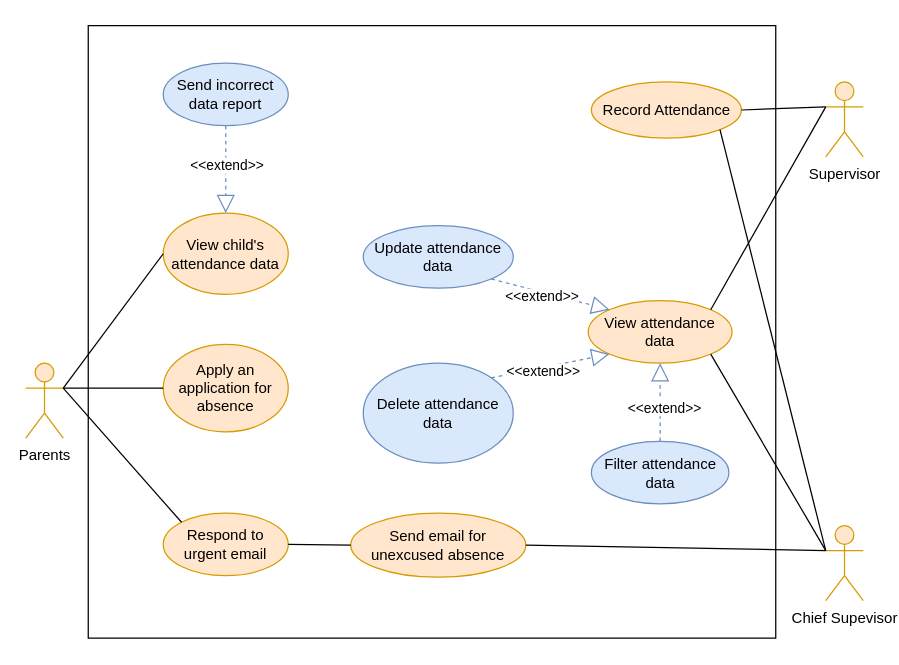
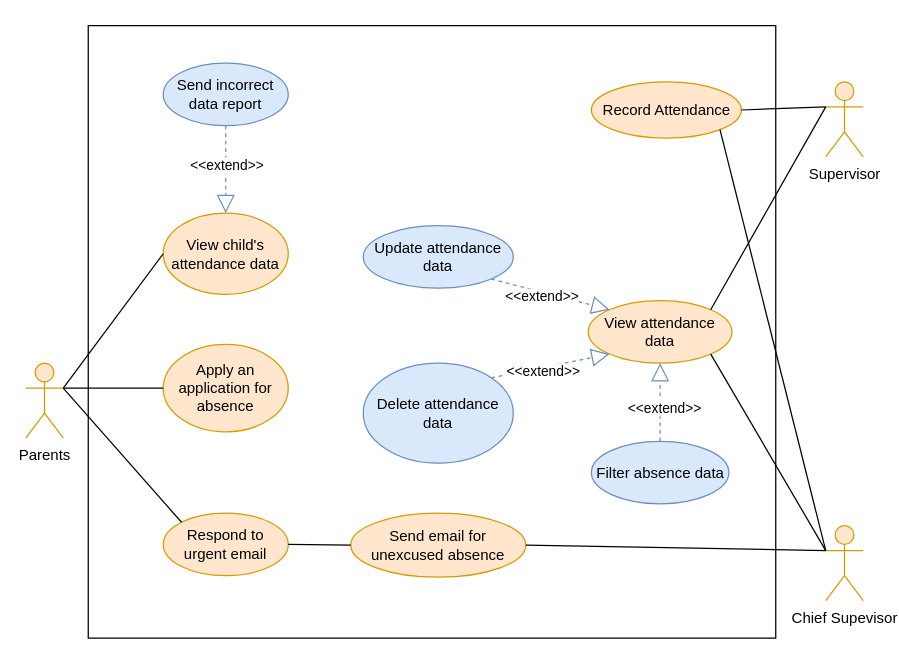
  <mxCell id="0" />
  <mxCell id="1" parent="0" />
  <mxCell id="2" value="Supervisor&lt;br&gt;" style="shape=umlActor;verticalLabelPosition=bottom;verticalAlign=top;html=1;fillColor=#ffe6cc;strokeColor=#d79b00;" parent="1" vertex="1"><mxGeometry x="660" y="65" width="30" height="60" as="geometry" /></mxCell>
  <mxCell id="3" value="" style="html=1;" parent="1" vertex="1"><mxGeometry x="70" y="20" width="550" height="490" as="geometry" /></mxCell>
  <mxCell id="4" value="Record Attendance" style="ellipse;whiteSpace=wrap;html=1;fillColor=#ffe6cc;strokeColor=#d79b00;" parent="1" vertex="1"><mxGeometry x="472.5" y="65" width="120" height="45" as="geometry" /></mxCell>
  <mxCell id="5" value="Update attendance data" style="ellipse;whiteSpace=wrap;html=1;fillColor=#dae8fc;strokeColor=#6c8ebf;" parent="1" vertex="1"><mxGeometry x="290" y="180" width="120" height="50" as="geometry" /></mxCell>
  <mxCell id="6" value="View attendance data" style="ellipse;whiteSpace=wrap;html=1;fillColor=#ffe6cc;strokeColor=#d79b00;" parent="1" vertex="1"><mxGeometry x="470" y="240" width="115" height="50" as="geometry" /></mxCell>
  <mxCell id="7" value="" style="endArrow=block;dashed=1;endFill=0;endSize=12;html=1;rounded=0;entryX=0;entryY=0;entryDx=0;entryDy=0;exitX=1;exitY=1;exitDx=0;exitDy=0;fillColor=#dae8fc;strokeColor=#6c8ebf;" parent="1" source="5" target="6" edge="1"><mxGeometry width="160" relative="1" as="geometry"><mxPoint x="-30" y="300" as="sourcePoint" /><mxPoint x="100" y="300" as="targetPoint" /></mxGeometry></mxCell>
  <mxCell id="8" value="&amp;lt;&amp;lt;extend&amp;gt;&amp;gt;" style="edgeLabel;html=1;align=center;verticalAlign=middle;resizable=0;points=[];" parent="7" vertex="1" connectable="0"><mxGeometry x="-0.142" y="-3" relative="1" as="geometry"><mxPoint as="offset" /></mxGeometry></mxCell>
  <mxCell id="9" value="&lt;div&gt;&lt;span style=&quot;background-color: initial;&quot;&gt;&lt;br&gt;&lt;/span&gt;&lt;/div&gt;&lt;div&gt;&lt;span style=&quot;background-color: initial;&quot;&gt;Apply an application for absence&lt;/span&gt;&lt;br&gt;&lt;/div&gt;&lt;div&gt;&lt;br&gt;&lt;/div&gt;" style="ellipse;whiteSpace=wrap;html=1;fillColor=#ffe6cc;strokeColor=#d79b00;" parent="1" vertex="1"><mxGeometry x="130" y="275" width="100" height="70" as="geometry" /></mxCell>
  <mxCell id="10" value="Parents&lt;br&gt;" style="shape=umlActor;verticalLabelPosition=bottom;verticalAlign=top;html=1;fillColor=#ffe6cc;strokeColor=#d79b00;" parent="1" vertex="1"><mxGeometry x="20" y="290" width="30" height="60" as="geometry" /></mxCell>
  <mxCell id="11" value="View child's attendance data" style="ellipse;whiteSpace=wrap;html=1;fillColor=#ffe6cc;strokeColor=#d79b00;" parent="1" vertex="1"><mxGeometry x="130" y="170" width="100" height="65" as="geometry" /></mxCell>
  <mxCell id="12" value="Chief Supevisor" style="shape=umlActor;verticalLabelPosition=bottom;verticalAlign=top;html=1;fillColor=#ffe6cc;strokeColor=#d79b00;" parent="1" vertex="1"><mxGeometry x="660" y="420" width="30" height="60" as="geometry" /></mxCell>
  <mxCell id="13" value="Respond to urgent email" style="ellipse;whiteSpace=wrap;html=1;fillColor=#ffe6cc;strokeColor=#d79b00;" parent="1" vertex="1"><mxGeometry x="130" y="410" width="100" height="50" as="geometry" /></mxCell>
  <mxCell id="14" value="Send incorrect data report" style="ellipse;whiteSpace=wrap;html=1;fillColor=#dae8fc;strokeColor=#6c8ebf;" parent="1" vertex="1"><mxGeometry x="130" y="50" width="100" height="50" as="geometry" /></mxCell>
  <mxCell id="15" value="" style="endArrow=block;dashed=1;endFill=0;endSize=12;html=1;rounded=0;fillColor=#dae8fc;strokeColor=#6c8ebf;entryX=0.5;entryY=0;entryDx=0;entryDy=0;exitX=0.5;exitY=1;exitDx=0;exitDy=0;" parent="1" source="14" target="11" edge="1"><mxGeometry width="160" relative="1" as="geometry"><mxPoint x="190" y="250" as="sourcePoint" /><mxPoint x="120" y="120" as="targetPoint" /></mxGeometry></mxCell>
  <mxCell id="16" value="&amp;lt;&amp;lt;extend&amp;gt;&amp;gt;" style="edgeLabel;html=1;align=center;verticalAlign=middle;resizable=0;points=[];" parent="15" vertex="1" connectable="0"><mxGeometry x="-0.142" y="-3" relative="1" as="geometry"><mxPoint x="3" y="1" as="offset" /></mxGeometry></mxCell>
  <mxCell id="17" value="" style="endArrow=none;html=1;rounded=0;entryX=0;entryY=0.5;entryDx=0;entryDy=0;exitX=1;exitY=0.333;exitDx=0;exitDy=0;exitPerimeter=0;" parent="1" target="11" edge="1" source="10"><mxGeometry width="50" height="50" relative="1" as="geometry"><mxPoint x="-90" y="310" as="sourcePoint" /><mxPoint x="-40" y="260" as="targetPoint" /></mxGeometry></mxCell>
  <mxCell id="18" value="" style="endArrow=none;html=1;rounded=0;entryX=0;entryY=0.5;entryDx=0;entryDy=0;exitX=1;exitY=0.333;exitDx=0;exitDy=0;exitPerimeter=0;" parent="1" target="9" edge="1" source="10"><mxGeometry width="50" height="50" relative="1" as="geometry"><mxPoint x="-90" y="310" as="sourcePoint" /><mxPoint x="80" y="167.5" as="targetPoint" /></mxGeometry></mxCell>
  <mxCell id="19" value="" style="endArrow=none;html=1;rounded=0;entryX=0;entryY=0;entryDx=0;entryDy=0;" parent="1" target="13" edge="1"><mxGeometry width="50" height="50" relative="1" as="geometry"><mxPoint x="50" y="310" as="sourcePoint" /><mxPoint x="85" y="260" as="targetPoint" /></mxGeometry></mxCell>
  <mxCell id="20" value="" style="endArrow=none;html=1;rounded=0;entryX=1;entryY=0.5;entryDx=0;entryDy=0;exitX=0;exitY=0.333;exitDx=0;exitDy=0;exitPerimeter=0;" parent="1" source="2" target="4" edge="1"><mxGeometry width="50" height="50" relative="1" as="geometry"><mxPoint x="-410" y="510" as="sourcePoint" /><mxPoint x="-250" y="357.5" as="targetPoint" /></mxGeometry></mxCell>
  <mxCell id="21" value="Send email for unexcused absence" style="ellipse;whiteSpace=wrap;html=1;fillColor=#ffe6cc;strokeColor=#d79b00;" parent="1" vertex="1"><mxGeometry x="280" y="410" width="140" height="51.25" as="geometry" /></mxCell>
- <mxCell id="22" value="Filter attendance data" style="ellipse;whiteSpace=wrap;html=1;fillColor=#dae8fc;strokeColor=#6c8ebf;" parent="1" vertex="1"><mxGeometry x="472.5" y="352.5" width="110" height="50" as="geometry" /></mxCell>
+ <mxCell id="22" value="Filter absence data" style="ellipse;whiteSpace=wrap;html=1;fillColor=#dae8fc;strokeColor=#6c8ebf;" parent="1" vertex="1"><mxGeometry x="472.5" y="352.5" width="110" height="50" as="geometry" /></mxCell>
  <mxCell id="23" value="" style="endArrow=none;html=1;rounded=0;exitX=1;exitY=0.5;exitDx=0;exitDy=0;entryX=0;entryY=0.333;entryDx=0;entryDy=0;entryPerimeter=0;" parent="1" source="21" target="12" edge="1"><mxGeometry width="50" height="50" relative="1" as="geometry"><mxPoint x="460" y="600" as="sourcePoint" /><mxPoint x="660" y="410" as="targetPoint" /></mxGeometry></mxCell>
  <mxCell id="24" value="" style="endArrow=none;html=1;rounded=0;entryX=1;entryY=0;entryDx=0;entryDy=0;exitX=0;exitY=0.333;exitDx=0;exitDy=0;exitPerimeter=0;" edge="1" parent="1" source="2" target="6"><mxGeometry width="50" height="50" relative="1" as="geometry"><mxPoint x="-420" y="110" as="sourcePoint" /><mxPoint x="-225" y="107.16" as="targetPoint" /></mxGeometry></mxCell>
  <mxCell id="25" value="Delete attendance data" style="ellipse;whiteSpace=wrap;html=1;fillColor=#dae8fc;strokeColor=#6c8ebf;" vertex="1" parent="1"><mxGeometry x="290" y="290" width="120" height="80" as="geometry" /></mxCell>
  <mxCell id="26" value="" style="endArrow=block;dashed=1;endFill=0;endSize=12;html=1;rounded=0;exitX=1;exitY=0;exitDx=0;exitDy=0;fillColor=#dae8fc;strokeColor=#6c8ebf;entryX=0;entryY=1;entryDx=0;entryDy=0;" edge="1" parent="1" source="25" target="6"><mxGeometry width="160" relative="1" as="geometry"><mxPoint x="-40" y="-5" as="sourcePoint" /><mxPoint x="-110" y="30" as="targetPoint" /></mxGeometry></mxCell>
  <mxCell id="27" value="&amp;lt;&amp;lt;extend&amp;gt;&amp;gt;" style="edgeLabel;html=1;align=center;verticalAlign=middle;resizable=0;points=[];" vertex="1" connectable="0" parent="26"><mxGeometry x="-0.142" y="-3" relative="1" as="geometry"><mxPoint as="offset" /></mxGeometry></mxCell>
  <mxCell id="28" value="" style="endArrow=none;html=1;rounded=0;entryX=1;entryY=1;entryDx=0;entryDy=0;exitX=0;exitY=0.333;exitDx=0;exitDy=0;exitPerimeter=0;" edge="1" parent="1" source="12" target="6"><mxGeometry width="50" height="50" relative="1" as="geometry"><mxPoint x="680" y="650" as="sourcePoint" /><mxPoint x="400" y="420" as="targetPoint" /></mxGeometry></mxCell>
  <mxCell id="29" value="" style="endArrow=none;html=1;rounded=0;entryX=0;entryY=0.5;entryDx=0;entryDy=0;exitX=1;exitY=0.5;exitDx=0;exitDy=0;" edge="1" parent="1" source="13" target="21"><mxGeometry width="50" height="50" relative="1" as="geometry"><mxPoint x="-140" y="630" as="sourcePoint" /><mxPoint x="10" y="817.5" as="targetPoint" /></mxGeometry></mxCell>
  <mxCell id="30" value="" style="endArrow=block;dashed=1;endFill=0;endSize=12;html=1;rounded=0;exitX=0.5;exitY=0;exitDx=0;exitDy=0;fillColor=#dae8fc;strokeColor=#6c8ebf;entryX=0.5;entryY=1;entryDx=0;entryDy=0;" edge="1" parent="1" source="22" target="6"><mxGeometry width="160" relative="1" as="geometry"><mxPoint x="402" y="307" as="sourcePoint" /><mxPoint x="497" y="293" as="targetPoint" /></mxGeometry></mxCell>
  <mxCell id="31" value="&amp;lt;&amp;lt;extend&amp;gt;&amp;gt;" style="edgeLabel;html=1;align=center;verticalAlign=middle;resizable=0;points=[];" vertex="1" connectable="0" parent="30"><mxGeometry x="-0.142" y="-3" relative="1" as="geometry"><mxPoint as="offset" /></mxGeometry></mxCell>
  <mxCell id="32" value="" style="endArrow=none;html=1;rounded=0;entryX=1;entryY=1;entryDx=0;entryDy=0;exitX=0;exitY=0.333;exitDx=0;exitDy=0;exitPerimeter=0;" edge="1" parent="1" source="12" target="4"><mxGeometry width="50" height="50" relative="1" as="geometry"><mxPoint x="670" y="95" as="sourcePoint" /><mxPoint x="578" y="257" as="targetPoint" /></mxGeometry></mxCell>
